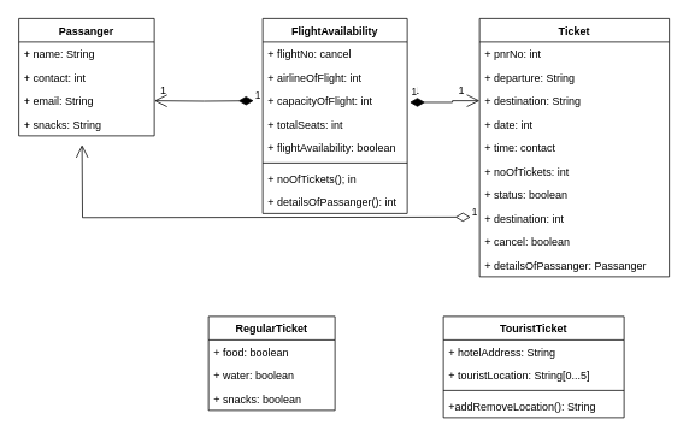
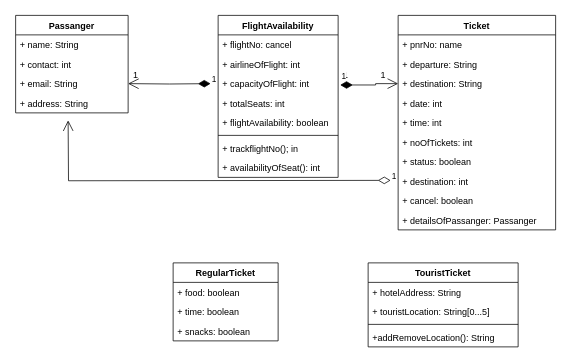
  <mxCell id="0" />
  <mxCell id="1" parent="0" />
  <mxCell id="2" value="Passanger" style="swimlane;fontStyle=1;childLayout=stackLayout;horizontal=1;startSize=26;fillColor=none;horizontalStack=0;resizeParent=1;resizeParentMax=0;resizeLast=0;collapsible=1;marginBottom=0;fontColor=default;labelBackgroundColor=default;" vertex="1" parent="1"><mxGeometry x="20" y="20" width="150" height="130" as="geometry"><mxRectangle x="50" y="110" width="90" height="26" as="alternateBounds" /></mxGeometry></mxCell>
  <mxCell id="3" value="+ name: String" style="text;strokeColor=none;fillColor=none;align=left;verticalAlign=top;spacingLeft=4;spacingRight=4;overflow=hidden;rotatable=0;points=[[0,0.5],[1,0.5]];portConstraint=eastwest;labelBackgroundColor=default;" vertex="1" parent="2"><mxGeometry y="26" width="150" height="26" as="geometry" /></mxCell>
  <mxCell id="4" value="+ contact: int" style="text;strokeColor=none;fillColor=none;align=left;verticalAlign=top;spacingLeft=4;spacingRight=4;overflow=hidden;rotatable=0;points=[[0,0.5],[1,0.5]];portConstraint=eastwest;labelBackgroundColor=default;" vertex="1" parent="2"><mxGeometry y="52" width="150" height="26" as="geometry" /></mxCell>
  <mxCell id="5" value="+ email: String&#10;" style="text;strokeColor=none;fillColor=none;align=left;verticalAlign=top;spacingLeft=4;spacingRight=4;overflow=hidden;rotatable=0;points=[[0,0.5],[1,0.5]];portConstraint=eastwest;labelBackgroundColor=default;" vertex="1" parent="2"><mxGeometry y="78" width="150" height="26" as="geometry" /></mxCell>
- <mxCell id="6" value="+ snacks: String" style="text;strokeColor=none;fillColor=none;align=left;verticalAlign=top;spacingLeft=4;spacingRight=4;overflow=hidden;rotatable=0;points=[[0,0.5],[1,0.5]];portConstraint=eastwest;labelBackgroundColor=default;" vertex="1" parent="2"><mxGeometry y="104" width="150" height="26" as="geometry" /></mxCell>
+ <mxCell id="6" value="+ address: String" style="text;strokeColor=none;fillColor=none;align=left;verticalAlign=top;spacingLeft=4;spacingRight=4;overflow=hidden;rotatable=0;points=[[0,0.5],[1,0.5]];portConstraint=eastwest;labelBackgroundColor=default;" vertex="1" parent="2"><mxGeometry y="104" width="150" height="26" as="geometry" /></mxCell>
  <mxCell id="7" value="FlightAvailability" style="swimlane;fontStyle=1;align=center;verticalAlign=top;childLayout=stackLayout;horizontal=1;startSize=26;horizontalStack=0;resizeParent=1;resizeParentMax=0;resizeLast=0;collapsible=1;marginBottom=0;labelBackgroundColor=default;" vertex="1" parent="1"><mxGeometry x="290" y="20" width="160" height="216" as="geometry" /></mxCell>
  <mxCell id="8" value="+ flightNo: cancel" style="text;strokeColor=none;fillColor=none;align=left;verticalAlign=top;spacingLeft=4;spacingRight=4;overflow=hidden;rotatable=0;points=[[0,0.5],[1,0.5]];portConstraint=eastwest;labelBackgroundColor=default;" vertex="1" parent="7"><mxGeometry y="26" width="160" height="26" as="geometry" /></mxCell>
  <mxCell id="9" value="+ airlineOfFlight: int" style="text;strokeColor=none;fillColor=none;align=left;verticalAlign=top;spacingLeft=4;spacingRight=4;overflow=hidden;rotatable=0;points=[[0,0.5],[1,0.5]];portConstraint=eastwest;labelBackgroundColor=default;" vertex="1" parent="7"><mxGeometry y="52" width="160" height="26" as="geometry" /></mxCell>
  <mxCell id="10" value="+ capacityOfFlight: int" style="text;strokeColor=none;fillColor=none;align=left;verticalAlign=top;spacingLeft=4;spacingRight=4;overflow=hidden;rotatable=0;points=[[0,0.5],[1,0.5]];portConstraint=eastwest;labelBackgroundColor=default;" vertex="1" parent="7"><mxGeometry y="78" width="160" height="26" as="geometry" /></mxCell>
  <mxCell id="11" value="+ totalSeats: int" style="text;strokeColor=none;fillColor=none;align=left;verticalAlign=top;spacingLeft=4;spacingRight=4;overflow=hidden;rotatable=0;points=[[0,0.5],[1,0.5]];portConstraint=eastwest;labelBackgroundColor=default;" vertex="1" parent="7"><mxGeometry y="104" width="160" height="26" as="geometry" /></mxCell>
  <mxCell id="12" value="+ flightAvailability: boolean" style="text;strokeColor=none;fillColor=none;align=left;verticalAlign=top;spacingLeft=4;spacingRight=4;overflow=hidden;rotatable=0;points=[[0,0.5],[1,0.5]];portConstraint=eastwest;labelBackgroundColor=default;" vertex="1" parent="7"><mxGeometry y="130" width="160" height="26" as="geometry" /></mxCell>
  <mxCell id="13" value="" style="line;strokeWidth=1;fillColor=none;align=left;verticalAlign=middle;spacingTop=-1;spacingLeft=3;spacingRight=3;rotatable=0;labelPosition=right;points=[];portConstraint=eastwest;" vertex="1" parent="7"><mxGeometry y="156" width="160" height="8" as="geometry" /></mxCell>
- <mxCell id="14" value="+ noOfTickets(); in" style="text;strokeColor=none;fillColor=none;align=left;verticalAlign=top;spacingLeft=4;spacingRight=4;overflow=hidden;rotatable=0;points=[[0,0.5],[1,0.5]];portConstraint=eastwest;labelBackgroundColor=default;" vertex="1" parent="7"><mxGeometry y="164" width="160" height="26" as="geometry" /></mxCell>
- <mxCell id="15" value="+ detailsOfPassanger(): int" style="text;strokeColor=none;fillColor=none;align=left;verticalAlign=top;spacingLeft=4;spacingRight=4;overflow=hidden;rotatable=0;points=[[0,0.5],[1,0.5]];portConstraint=eastwest;labelBackgroundColor=default;" vertex="1" parent="7"><mxGeometry y="190" width="160" height="26" as="geometry" /></mxCell>
+ <mxCell id="14" value="+ trackflightNo(); in" style="text;strokeColor=none;fillColor=none;align=left;verticalAlign=top;spacingLeft=4;spacingRight=4;overflow=hidden;rotatable=0;points=[[0,0.5],[1,0.5]];portConstraint=eastwest;labelBackgroundColor=default;" vertex="1" parent="7"><mxGeometry y="164" width="160" height="26" as="geometry" /></mxCell>
+ <mxCell id="15" value="+ availabilityOfSeat(): int" style="text;strokeColor=none;fillColor=none;align=left;verticalAlign=top;spacingLeft=4;spacingRight=4;overflow=hidden;rotatable=0;points=[[0,0.5],[1,0.5]];portConstraint=eastwest;labelBackgroundColor=default;" vertex="1" parent="7"><mxGeometry y="190" width="160" height="26" as="geometry" /></mxCell>
  <mxCell id="16" value="Ticket" style="swimlane;fontStyle=1;childLayout=stackLayout;horizontal=1;startSize=26;fillColor=none;horizontalStack=0;resizeParent=1;resizeParentMax=0;resizeLast=0;collapsible=1;marginBottom=0;labelBackgroundColor=default;" vertex="1" parent="1"><mxGeometry x="530" y="20" width="210" height="286" as="geometry" /></mxCell>
- <mxCell id="17" value="+ pnrNo: int" style="text;strokeColor=none;fillColor=none;align=left;verticalAlign=top;spacingLeft=4;spacingRight=4;overflow=hidden;rotatable=0;points=[[0,0.5],[1,0.5]];portConstraint=eastwest;labelBackgroundColor=default;" vertex="1" parent="16"><mxGeometry y="26" width="210" height="26" as="geometry" /></mxCell>
+ <mxCell id="17" value="+ pnrNo: name" style="text;strokeColor=none;fillColor=none;align=left;verticalAlign=top;spacingLeft=4;spacingRight=4;overflow=hidden;rotatable=0;points=[[0,0.5],[1,0.5]];portConstraint=eastwest;labelBackgroundColor=default;" vertex="1" parent="16"><mxGeometry y="26" width="210" height="26" as="geometry" /></mxCell>
  <mxCell id="18" value="+ departure: String" style="text;strokeColor=none;fillColor=none;align=left;verticalAlign=top;spacingLeft=4;spacingRight=4;overflow=hidden;rotatable=0;points=[[0,0.5],[1,0.5]];portConstraint=eastwest;labelBackgroundColor=default;" vertex="1" parent="16"><mxGeometry y="52" width="210" height="26" as="geometry" /></mxCell>
  <mxCell id="19" value="+ destination: String" style="text;strokeColor=none;fillColor=none;align=left;verticalAlign=top;spacingLeft=4;spacingRight=4;overflow=hidden;rotatable=0;points=[[0,0.5],[1,0.5]];portConstraint=eastwest;labelBackgroundColor=default;" vertex="1" parent="16"><mxGeometry y="78" width="210" height="26" as="geometry" /></mxCell>
  <mxCell id="20" value="+ date: int" style="text;strokeColor=none;fillColor=none;align=left;verticalAlign=top;spacingLeft=4;spacingRight=4;overflow=hidden;rotatable=0;points=[[0,0.5],[1,0.5]];portConstraint=eastwest;labelBackgroundColor=default;" vertex="1" parent="16"><mxGeometry y="104" width="210" height="26" as="geometry" /></mxCell>
- <mxCell id="21" value="+ time: contact" style="text;strokeColor=none;fillColor=none;align=left;verticalAlign=top;spacingLeft=4;spacingRight=4;overflow=hidden;rotatable=0;points=[[0,0.5],[1,0.5]];portConstraint=eastwest;labelBackgroundColor=default;" vertex="1" parent="16"><mxGeometry y="130" width="210" height="26" as="geometry" /></mxCell>
+ <mxCell id="21" value="+ time: int" style="text;strokeColor=none;fillColor=none;align=left;verticalAlign=top;spacingLeft=4;spacingRight=4;overflow=hidden;rotatable=0;points=[[0,0.5],[1,0.5]];portConstraint=eastwest;labelBackgroundColor=default;" vertex="1" parent="16"><mxGeometry y="130" width="210" height="26" as="geometry" /></mxCell>
  <mxCell id="22" value="+ noOfTickets: int" style="text;strokeColor=none;fillColor=none;align=left;verticalAlign=top;spacingLeft=4;spacingRight=4;overflow=hidden;rotatable=0;points=[[0,0.5],[1,0.5]];portConstraint=eastwest;labelBackgroundColor=default;" vertex="1" parent="16"><mxGeometry y="156" width="210" height="26" as="geometry" /></mxCell>
  <mxCell id="23" value="+ status: boolean" style="text;strokeColor=none;fillColor=none;align=left;verticalAlign=top;spacingLeft=4;spacingRight=4;overflow=hidden;rotatable=0;points=[[0,0.5],[1,0.5]];portConstraint=eastwest;labelBackgroundColor=default;" vertex="1" parent="16"><mxGeometry y="182" width="210" height="26" as="geometry" /></mxCell>
  <mxCell id="24" value="+ destination: int" style="text;strokeColor=none;fillColor=none;align=left;verticalAlign=top;spacingLeft=4;spacingRight=4;overflow=hidden;rotatable=0;points=[[0,0.5],[1,0.5]];portConstraint=eastwest;labelBackgroundColor=default;" vertex="1" parent="16"><mxGeometry y="208" width="210" height="26" as="geometry" /></mxCell>
  <mxCell id="25" value="+ cancel: boolean" style="text;strokeColor=none;fillColor=none;align=left;verticalAlign=top;spacingLeft=4;spacingRight=4;overflow=hidden;rotatable=0;points=[[0,0.5],[1,0.5]];portConstraint=eastwest;labelBackgroundColor=default;" vertex="1" parent="16"><mxGeometry y="234" width="210" height="26" as="geometry" /></mxCell>
  <mxCell id="26" value="+ detailsOfPassanger: Passanger" style="text;strokeColor=none;fillColor=none;align=left;verticalAlign=top;spacingLeft=4;spacingRight=4;overflow=hidden;rotatable=0;points=[[0,0.5],[1,0.5]];portConstraint=eastwest;labelBackgroundColor=default;" vertex="1" parent="16"><mxGeometry y="260" width="210" height="26" as="geometry" /></mxCell>
  <mxCell id="27" value="RegularTicket" style="swimlane;fontStyle=1;childLayout=stackLayout;horizontal=1;startSize=26;fillColor=none;horizontalStack=0;resizeParent=1;resizeParentMax=0;resizeLast=0;collapsible=1;marginBottom=0;labelBackgroundColor=default;" vertex="1" parent="1"><mxGeometry x="230" y="350" width="140" height="104" as="geometry" /></mxCell>
  <mxCell id="28" value="+ food: boolean" style="text;strokeColor=none;fillColor=none;align=left;verticalAlign=top;spacingLeft=4;spacingRight=4;overflow=hidden;rotatable=0;points=[[0,0.5],[1,0.5]];portConstraint=eastwest;labelBackgroundColor=default;" vertex="1" parent="27"><mxGeometry y="26" width="140" height="26" as="geometry" /></mxCell>
- <mxCell id="29" value="+ water: boolean" style="text;strokeColor=none;fillColor=none;align=left;verticalAlign=top;spacingLeft=4;spacingRight=4;overflow=hidden;rotatable=0;points=[[0,0.5],[1,0.5]];portConstraint=eastwest;labelBackgroundColor=default;" vertex="1" parent="27"><mxGeometry y="52" width="140" height="26" as="geometry" /></mxCell>
+ <mxCell id="29" value="+ time: boolean" style="text;strokeColor=none;fillColor=none;align=left;verticalAlign=top;spacingLeft=4;spacingRight=4;overflow=hidden;rotatable=0;points=[[0,0.5],[1,0.5]];portConstraint=eastwest;labelBackgroundColor=default;" vertex="1" parent="27"><mxGeometry y="52" width="140" height="26" as="geometry" /></mxCell>
  <mxCell id="30" value="+ snacks: boolean" style="text;strokeColor=none;fillColor=none;align=left;verticalAlign=top;spacingLeft=4;spacingRight=4;overflow=hidden;rotatable=0;points=[[0,0.5],[1,0.5]];portConstraint=eastwest;labelBackgroundColor=default;" vertex="1" parent="27"><mxGeometry y="78" width="140" height="26" as="geometry" /></mxCell>
  <mxCell id="31" value="TouristTicket" style="swimlane;fontStyle=1;align=center;verticalAlign=top;childLayout=stackLayout;horizontal=1;startSize=26;horizontalStack=0;resizeParent=1;resizeParentMax=0;resizeLast=0;collapsible=1;marginBottom=0;labelBackgroundColor=default;" vertex="1" parent="1"><mxGeometry x="490" y="350" width="200" height="112" as="geometry" /></mxCell>
  <mxCell id="32" value="+ hotelAddress: String" style="text;strokeColor=none;fillColor=none;align=left;verticalAlign=top;spacingLeft=4;spacingRight=4;overflow=hidden;rotatable=0;points=[[0,0.5],[1,0.5]];portConstraint=eastwest;labelBackgroundColor=default;" vertex="1" parent="31"><mxGeometry y="26" width="200" height="26" as="geometry" /></mxCell>
  <mxCell id="33" value="+ touristLocation: String[0...5]" style="text;strokeColor=none;fillColor=none;align=left;verticalAlign=top;spacingLeft=4;spacingRight=4;overflow=hidden;rotatable=0;points=[[0,0.5],[1,0.5]];portConstraint=eastwest;labelBackgroundColor=default;" vertex="1" parent="31"><mxGeometry y="52" width="200" height="26" as="geometry" /></mxCell>
  <mxCell id="34" value="" style="line;strokeWidth=1;fillColor=none;align=left;verticalAlign=middle;spacingTop=-1;spacingLeft=3;spacingRight=3;rotatable=0;labelPosition=right;points=[];portConstraint=eastwest;" vertex="1" parent="31"><mxGeometry y="78" width="200" height="8" as="geometry" /></mxCell>
  <mxCell id="35" value="+addRemoveLocation(): String" style="text;strokeColor=none;fillColor=none;align=left;verticalAlign=top;spacingLeft=4;spacingRight=4;overflow=hidden;rotatable=0;points=[[0,0.5],[1,0.5]];portConstraint=eastwest;labelBackgroundColor=default;" vertex="1" parent="31"><mxGeometry y="86" width="200" height="26" as="geometry" /></mxCell>
  <mxCell id="36" value="1" style="text;html=1;align=center;verticalAlign=middle;resizable=0;points=[];autosize=1;strokeColor=none;fillColor=none;" vertex="1" parent="1"><mxGeometry x="170" y="90" width="20" height="20" as="geometry" /></mxCell>
  <mxCell id="37" value="1" style="text;html=1;align=center;verticalAlign=middle;resizable=0;points=[];autosize=1;strokeColor=none;fillColor=none;" vertex="1" parent="1"><mxGeometry x="450" y="90" width="20" height="20" as="geometry" /></mxCell>
  <mxCell id="38" value="1" style="endArrow=open;html=1;endSize=12;startArrow=diamondThin;startSize=14;startFill=1;edgeStyle=orthogonalEdgeStyle;align=left;verticalAlign=bottom;rounded=0;entryX=1;entryY=0.5;entryDx=0;entryDy=0;" edge="1" parent="1" target="5"><mxGeometry x="-1" y="3" relative="1" as="geometry"><mxPoint x="280" y="111" as="sourcePoint" /><mxPoint x="460" y="140" as="targetPoint" /></mxGeometry></mxCell>
  <mxCell id="39" value="1" style="endArrow=open;html=1;endSize=12;startArrow=diamondThin;startSize=14;startFill=0;edgeStyle=orthogonalEdgeStyle;align=left;verticalAlign=bottom;rounded=0;" edge="1" parent="1"><mxGeometry x="-1" y="3" relative="1" as="geometry"><mxPoint x="520" y="240" as="sourcePoint" /><mxPoint x="90" y="160" as="targetPoint" /></mxGeometry></mxCell>
  <mxCell id="40" value="1" style="text;html=1;align=center;verticalAlign=middle;resizable=0;points=[];autosize=1;strokeColor=none;fillColor=none;" vertex="1" parent="1"><mxGeometry x="500" y="90" width="20" height="20" as="geometry" /></mxCell>
  <mxCell id="41" value="1" style="endArrow=open;html=1;endSize=12;startArrow=diamondThin;startSize=14;startFill=1;edgeStyle=orthogonalEdgeStyle;align=left;verticalAlign=bottom;rounded=0;fontColor=default;exitX=0.137;exitY=1.141;exitDx=0;exitDy=0;exitPerimeter=0;entryX=0;entryY=0.5;entryDx=0;entryDy=0;" edge="1" parent="1" source="37" target="19"><mxGeometry x="-1" y="3" relative="1" as="geometry"><mxPoint x="220" y="60" as="sourcePoint" /><mxPoint x="380" y="60" as="targetPoint" /></mxGeometry></mxCell>
